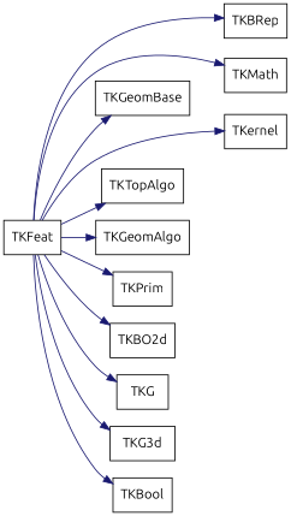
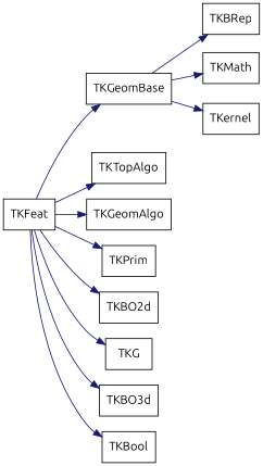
  digraph {
    aspect=1
    fontname=Ubuntu
    rankdir=LR
    node [fontname=Ubuntu shape=box]
    edge [color=midnightblue fontname=Ubuntu style=solid]
    TKFeat
    TKBRep
    TKTopAlgo
    TKGeomAlgo
    TKMath
    TKernel
    TKGeomBase
    TKPrim
    n9 [label=TKBO2d]
    n10 [label=TKG]
-   TKG3d
+   TKG3d [label=TKBO3d]
    TKBool
-   TKFeat -> TKBRep
+   TKGeomBase -> TKBRep
    TKFeat -> TKTopAlgo
    TKFeat -> TKGeomAlgo
-   TKFeat -> TKMath
-   TKFeat -> TKernel
+   TKGeomBase -> TKMath
+   TKGeomBase -> TKernel
    TKFeat -> TKGeomBase
    TKFeat -> TKPrim
    TKFeat -> n9
    TKFeat -> n10
    TKFeat -> TKG3d
    TKFeat -> TKBool
  }
